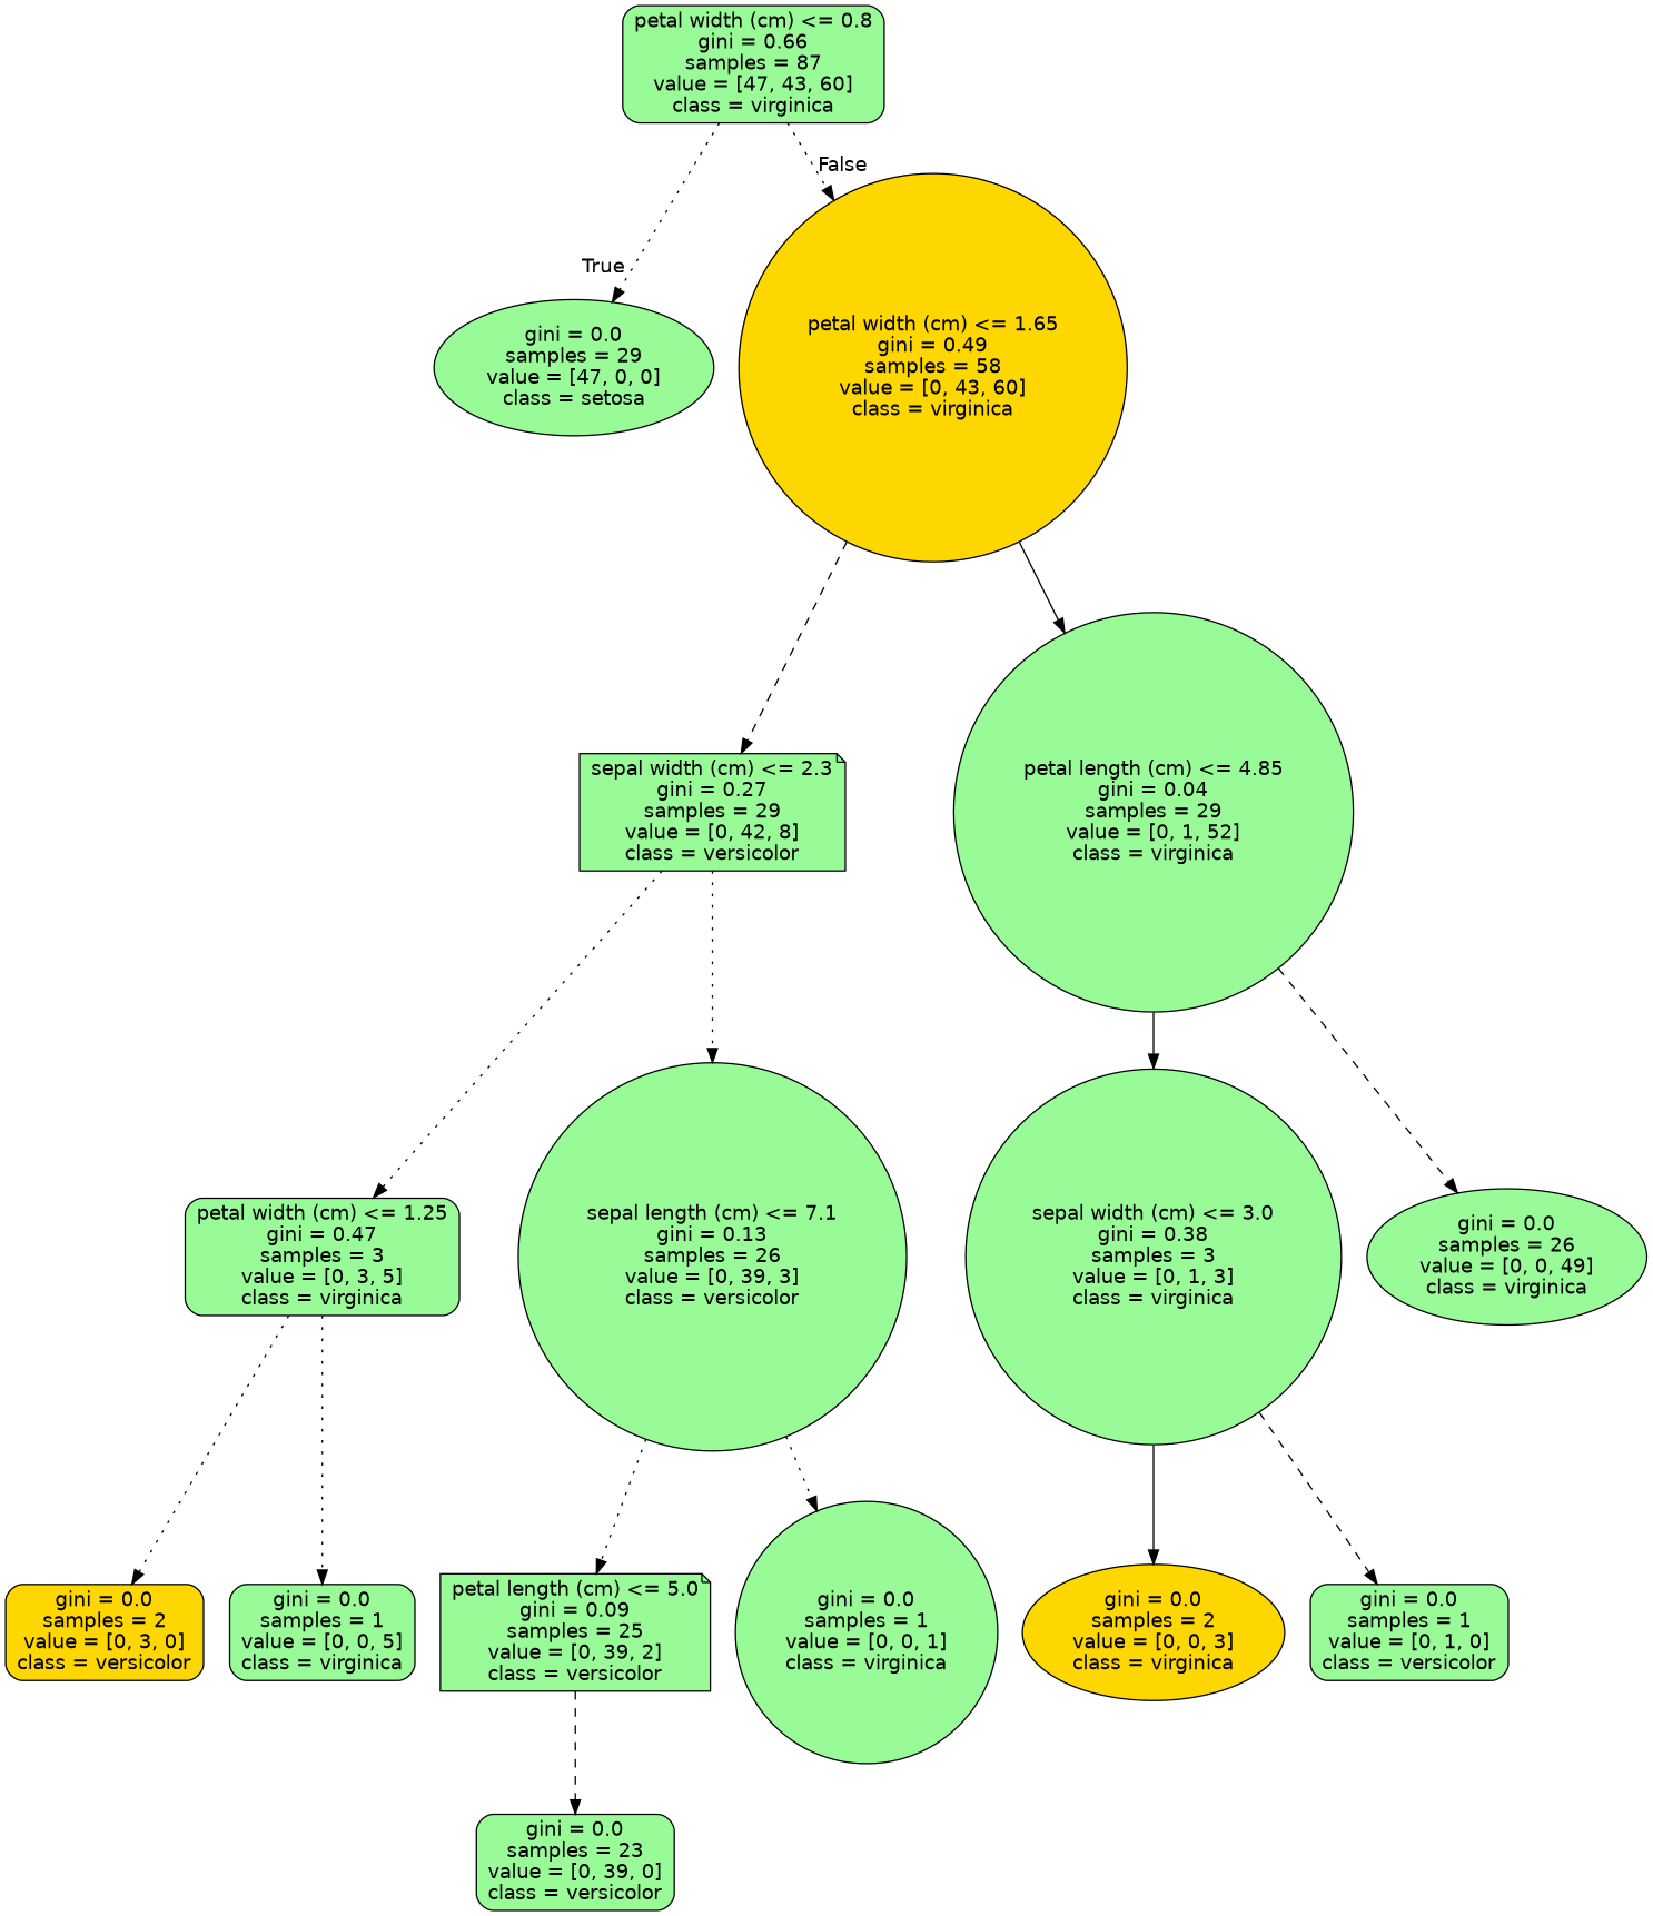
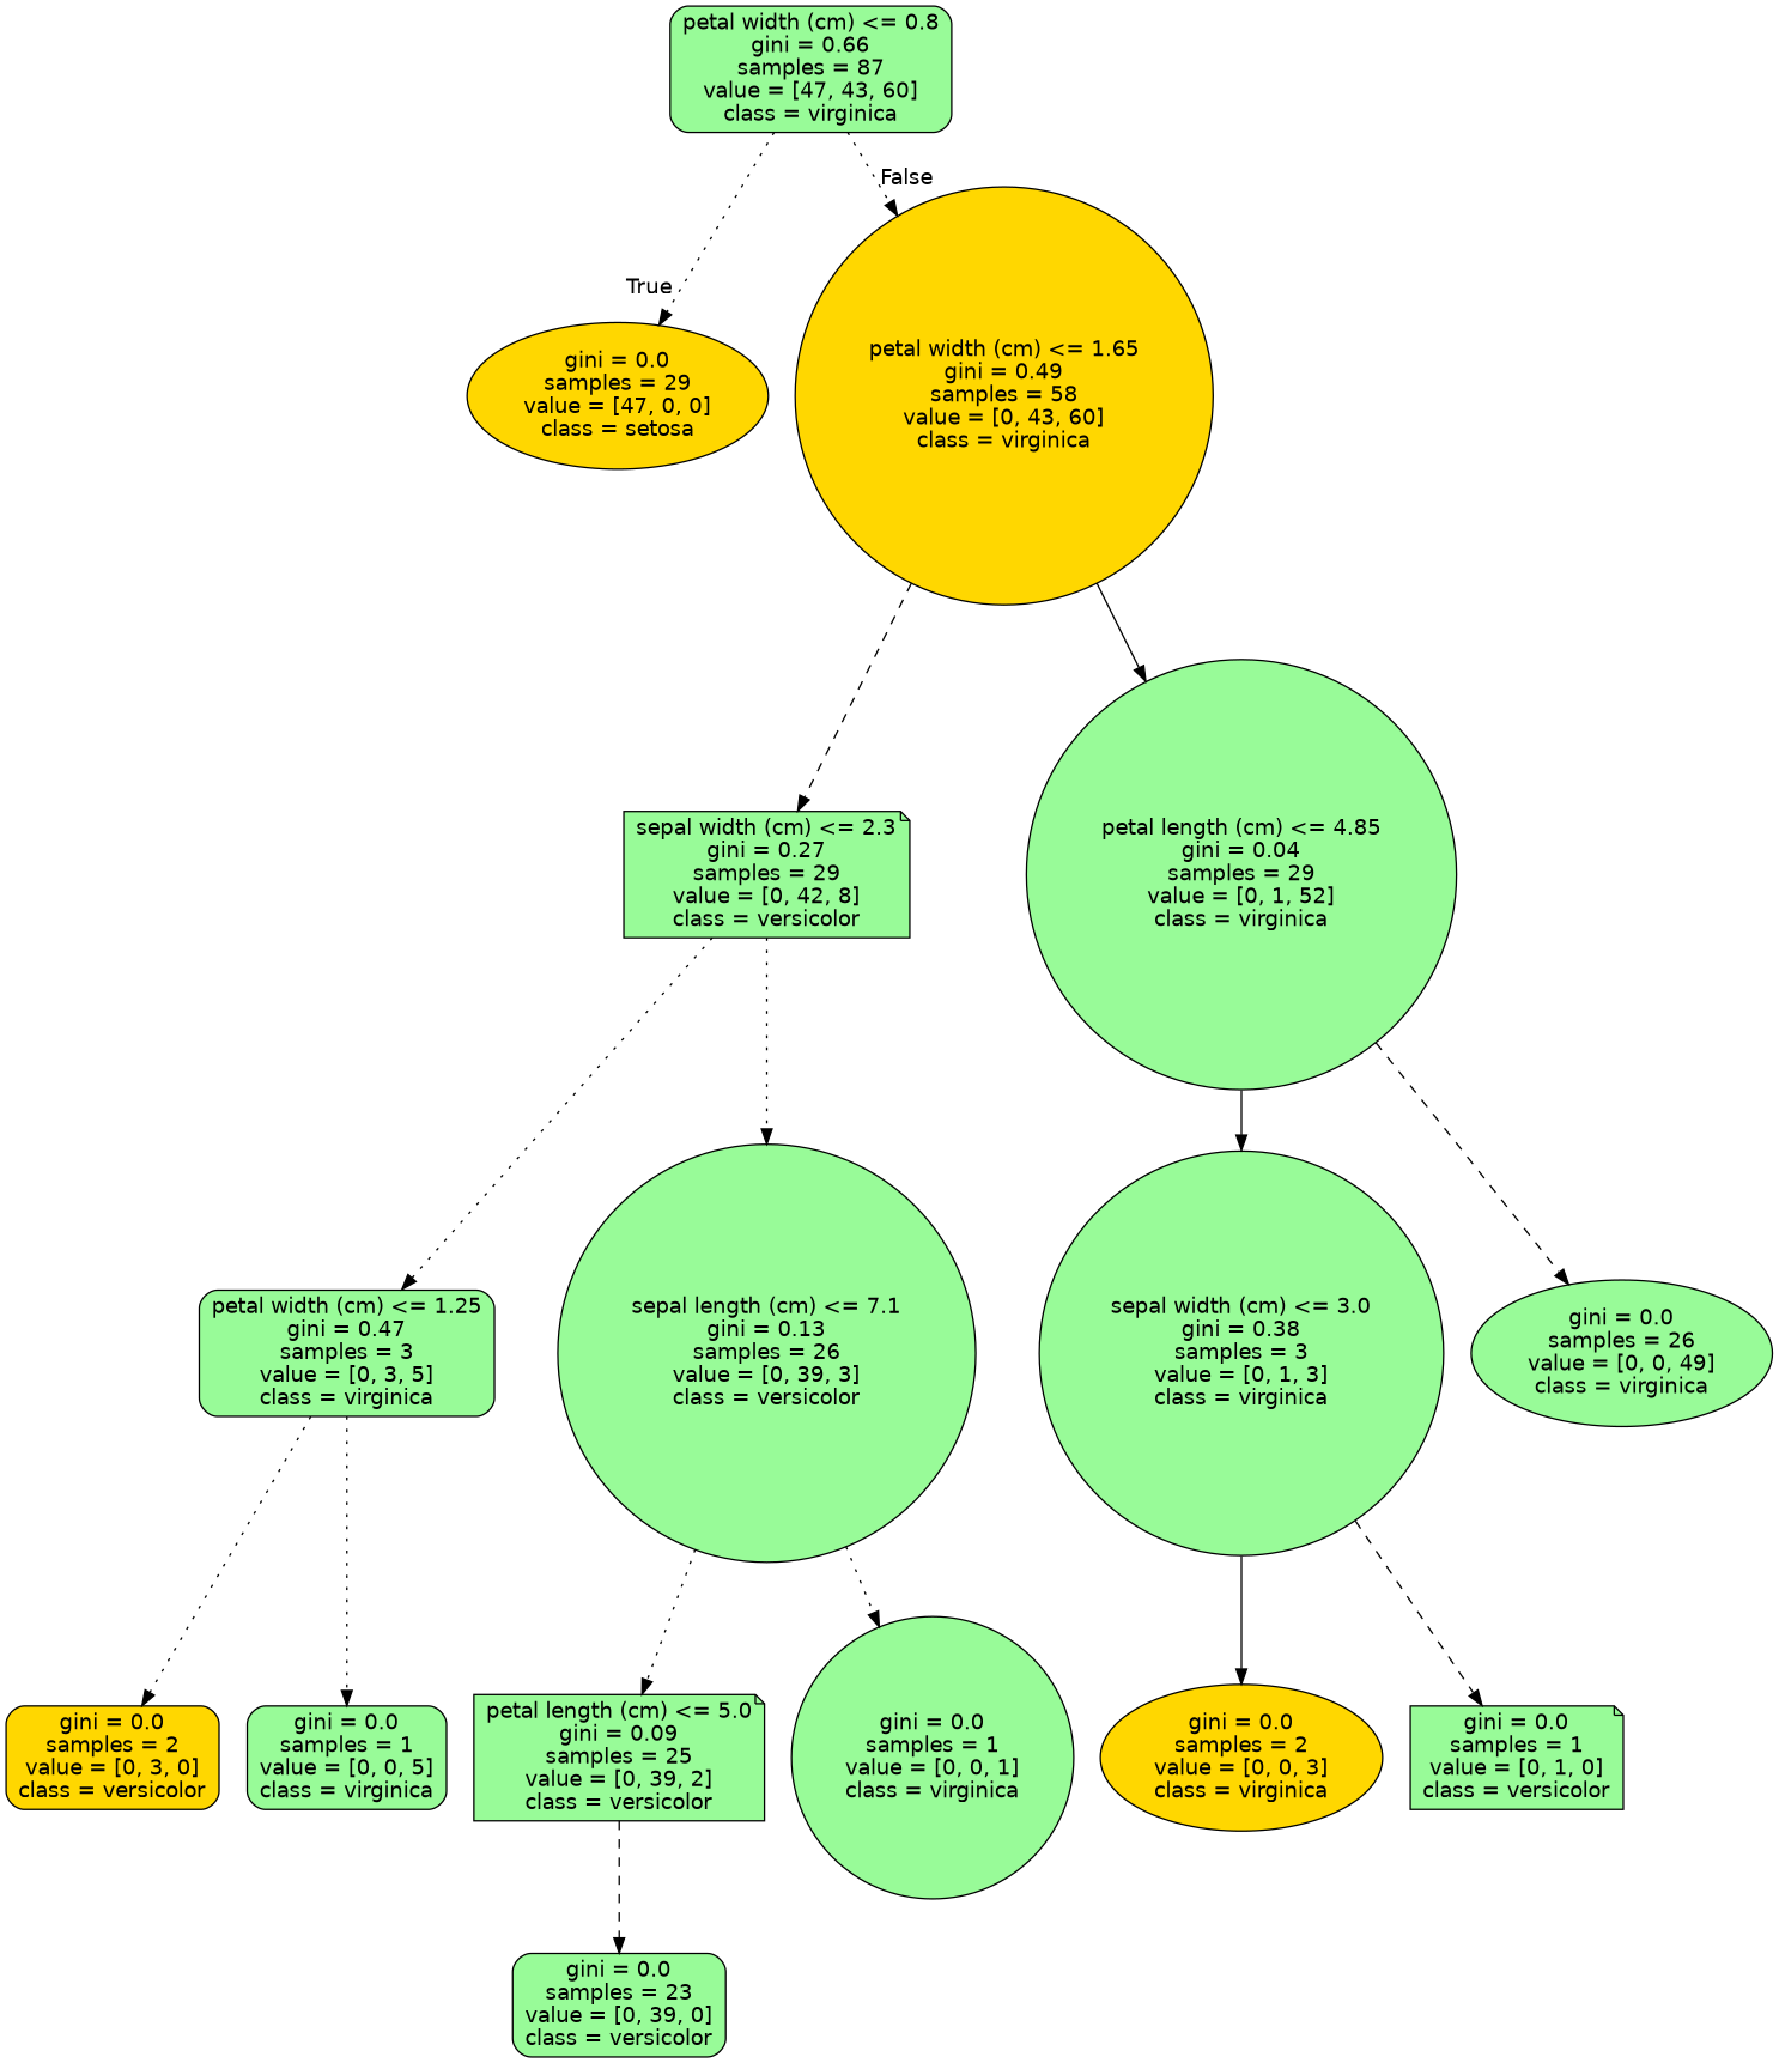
  digraph {
    node [color=black fillcolor=palegreen fontname=helvetica shape=box style="filled, rounded"]
    edge [fontname=helvetica style=dotted]
    n1 [label="petal width (cm) <= 0.8\ngini = 0.66\nsamples = 87\nvalue = [47, 43, 60]\nclass = virginica"]
-   n2 [label="gini = 0.0\nsamples = 29\nvalue = [47, 0, 0]\nclass = setosa" shape=ellipse]
+   n2 [fillcolor=gold label="gini = 0.0\nsamples = 29\nvalue = [47, 0, 0]\nclass = setosa" shape=ellipse]
    n3 [fillcolor=gold label="petal width (cm) <= 1.65\ngini = 0.49\nsamples = 58\nvalue = [0, 43, 60]\nclass = virginica" shape=circle]
    n4 [label="sepal width (cm) <= 2.3\ngini = 0.27\nsamples = 29\nvalue = [0, 42, 8]\nclass = versicolor" shape=note]
    n5 [label="petal length (cm) <= 4.85\ngini = 0.04\nsamples = 29\nvalue = [0, 1, 52]\nclass = virginica" shape=circle]
    n6 [label="petal width (cm) <= 1.25\ngini = 0.47\nsamples = 3\nvalue = [0, 3, 5]\nclass = virginica"]
    n7 [label="sepal length (cm) <= 7.1\ngini = 0.13\nsamples = 26\nvalue = [0, 39, 3]\nclass = versicolor" shape=circle]
    n8 [label="sepal width (cm) <= 3.0\ngini = 0.38\nsamples = 3\nvalue = [0, 1, 3]\nclass = virginica" shape=circle]
    n9 [label="gini = 0.0\nsamples = 26\nvalue = [0, 0, 49]\nclass = virginica" shape=ellipse]
    n10 [fillcolor=gold label="gini = 0.0\nsamples = 2\nvalue = [0, 3, 0]\nclass = versicolor"]
    n11 [label="gini = 0.0\nsamples = 1\nvalue = [0, 0, 5]\nclass = virginica"]
    n12 [label="petal length (cm) <= 5.0\ngini = 0.09\nsamples = 25\nvalue = [0, 39, 2]\nclass = versicolor" shape=note]
    n13 [label="gini = 0.0\nsamples = 1\nvalue = [0, 0, 1]\nclass = virginica" shape=circle]
    n14 [label="gini = 0.0\nsamples = 23\nvalue = [0, 39, 0]\nclass = versicolor"]
    n15 [fillcolor=gold label="gini = 0.0\nsamples = 2\nvalue = [0, 0, 3]\nclass = virginica" shape=ellipse]
-   n16 [label="gini = 0.0\nsamples = 1\nvalue = [0, 1, 0]\nclass = versicolor"]
+   n16 [label="gini = 0.0\nsamples = 1\nvalue = [0, 1, 0]\nclass = versicolor" shape=note]
    n1 -> n2 [headlabel=True labelangle=45 labeldistance=2.5]
    n1 -> n3 [headlabel=False labelangle=-45 labeldistance=2.5]
    n3 -> n4 [style=dashed]
    n3 -> n5 [style=solid]
    n4 -> n6
    n4 -> n7
    n5 -> n8 [style=solid]
    n5 -> n9 [style=dashed]
    n6 -> n10
    n6 -> n11
    n7 -> n12
    n7 -> n13
    n8 -> n15 [style=solid]
    n8 -> n16 [style=dashed]
    n12 -> n14 [style=dashed]
  }
